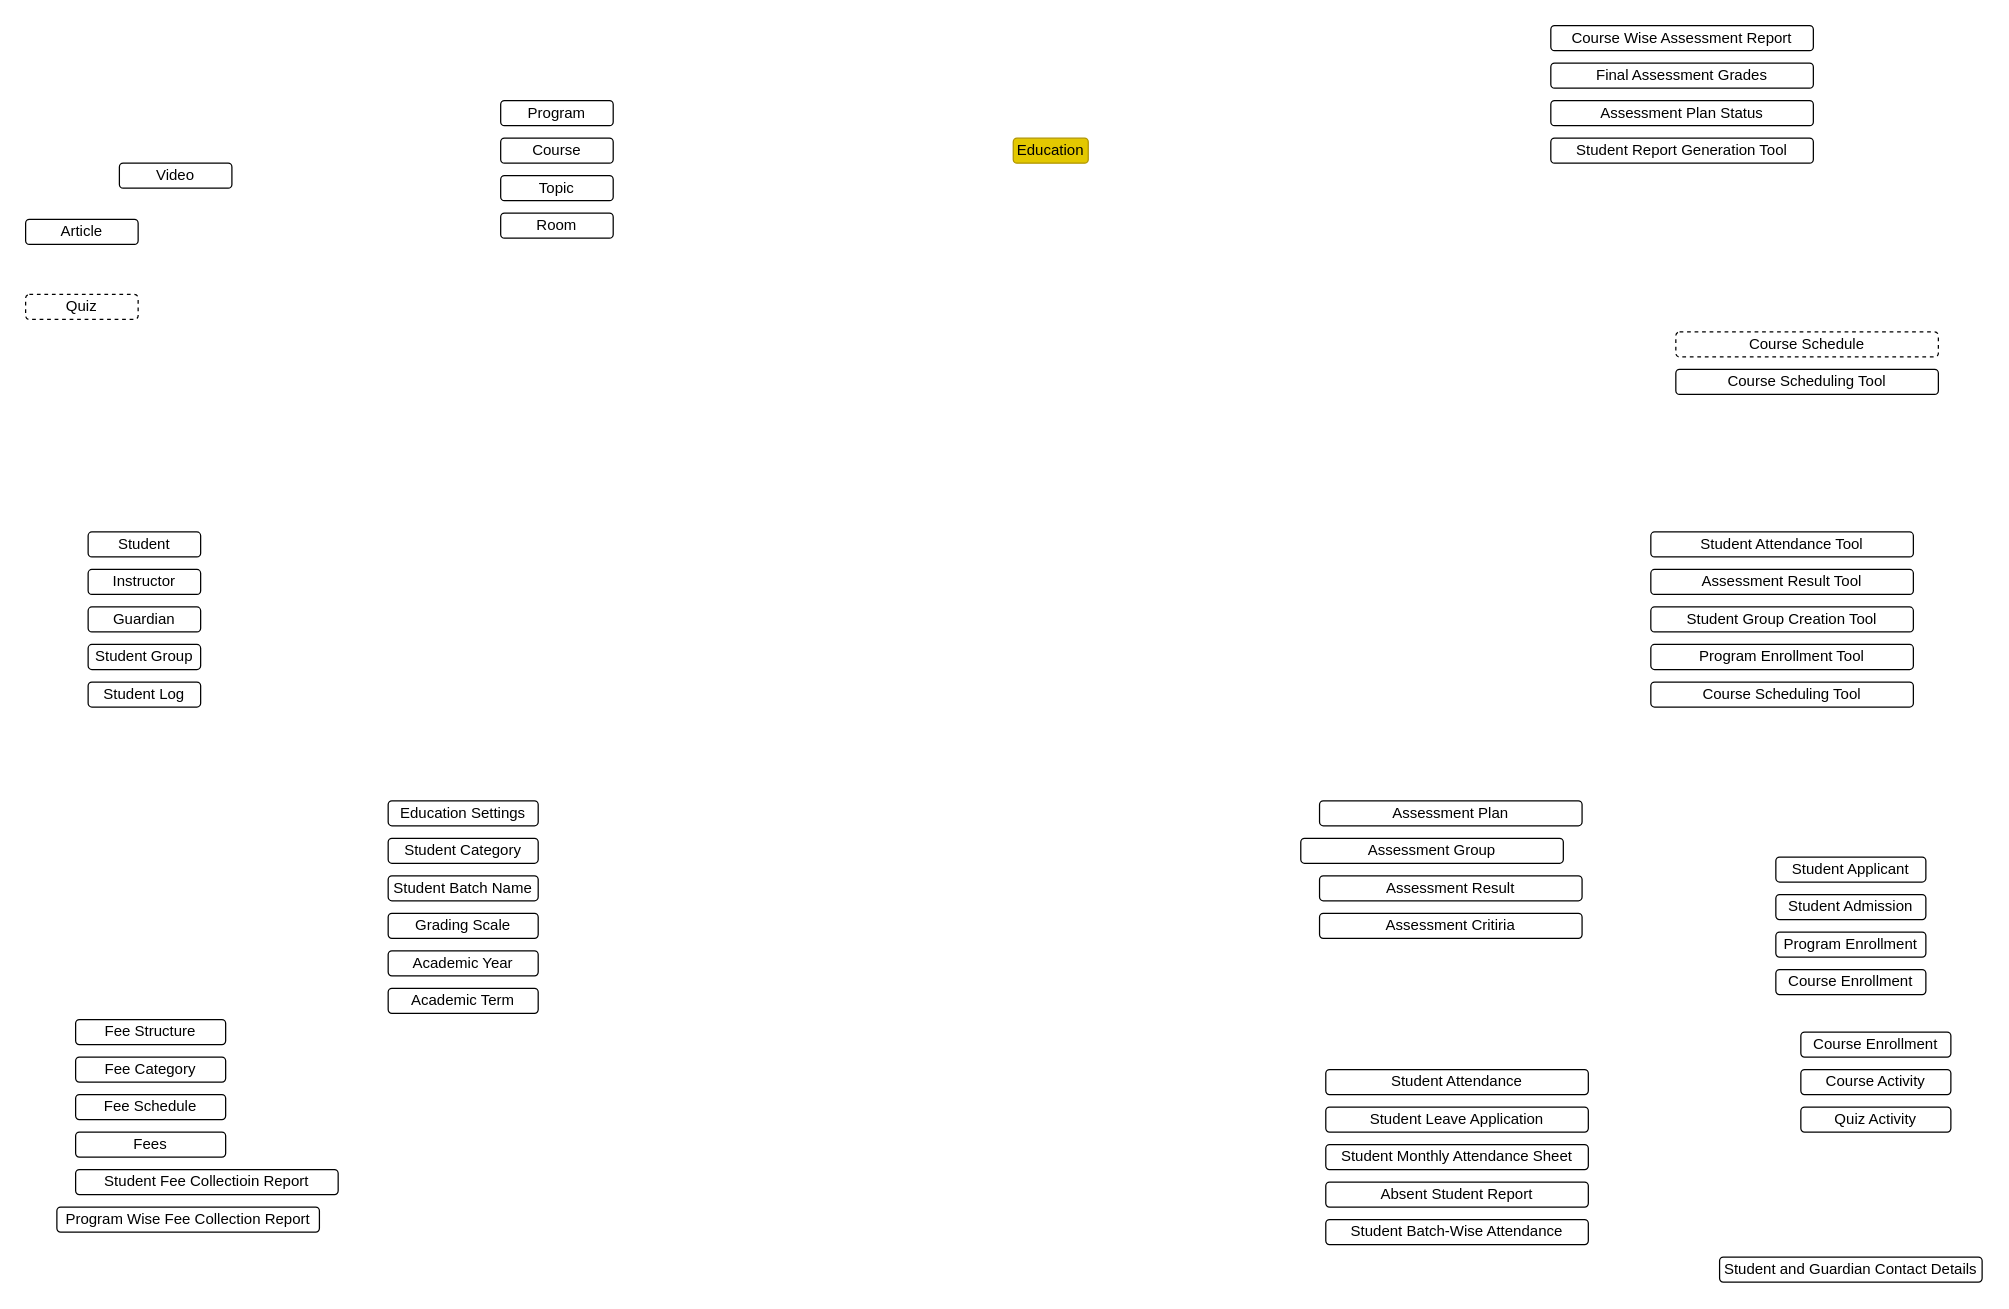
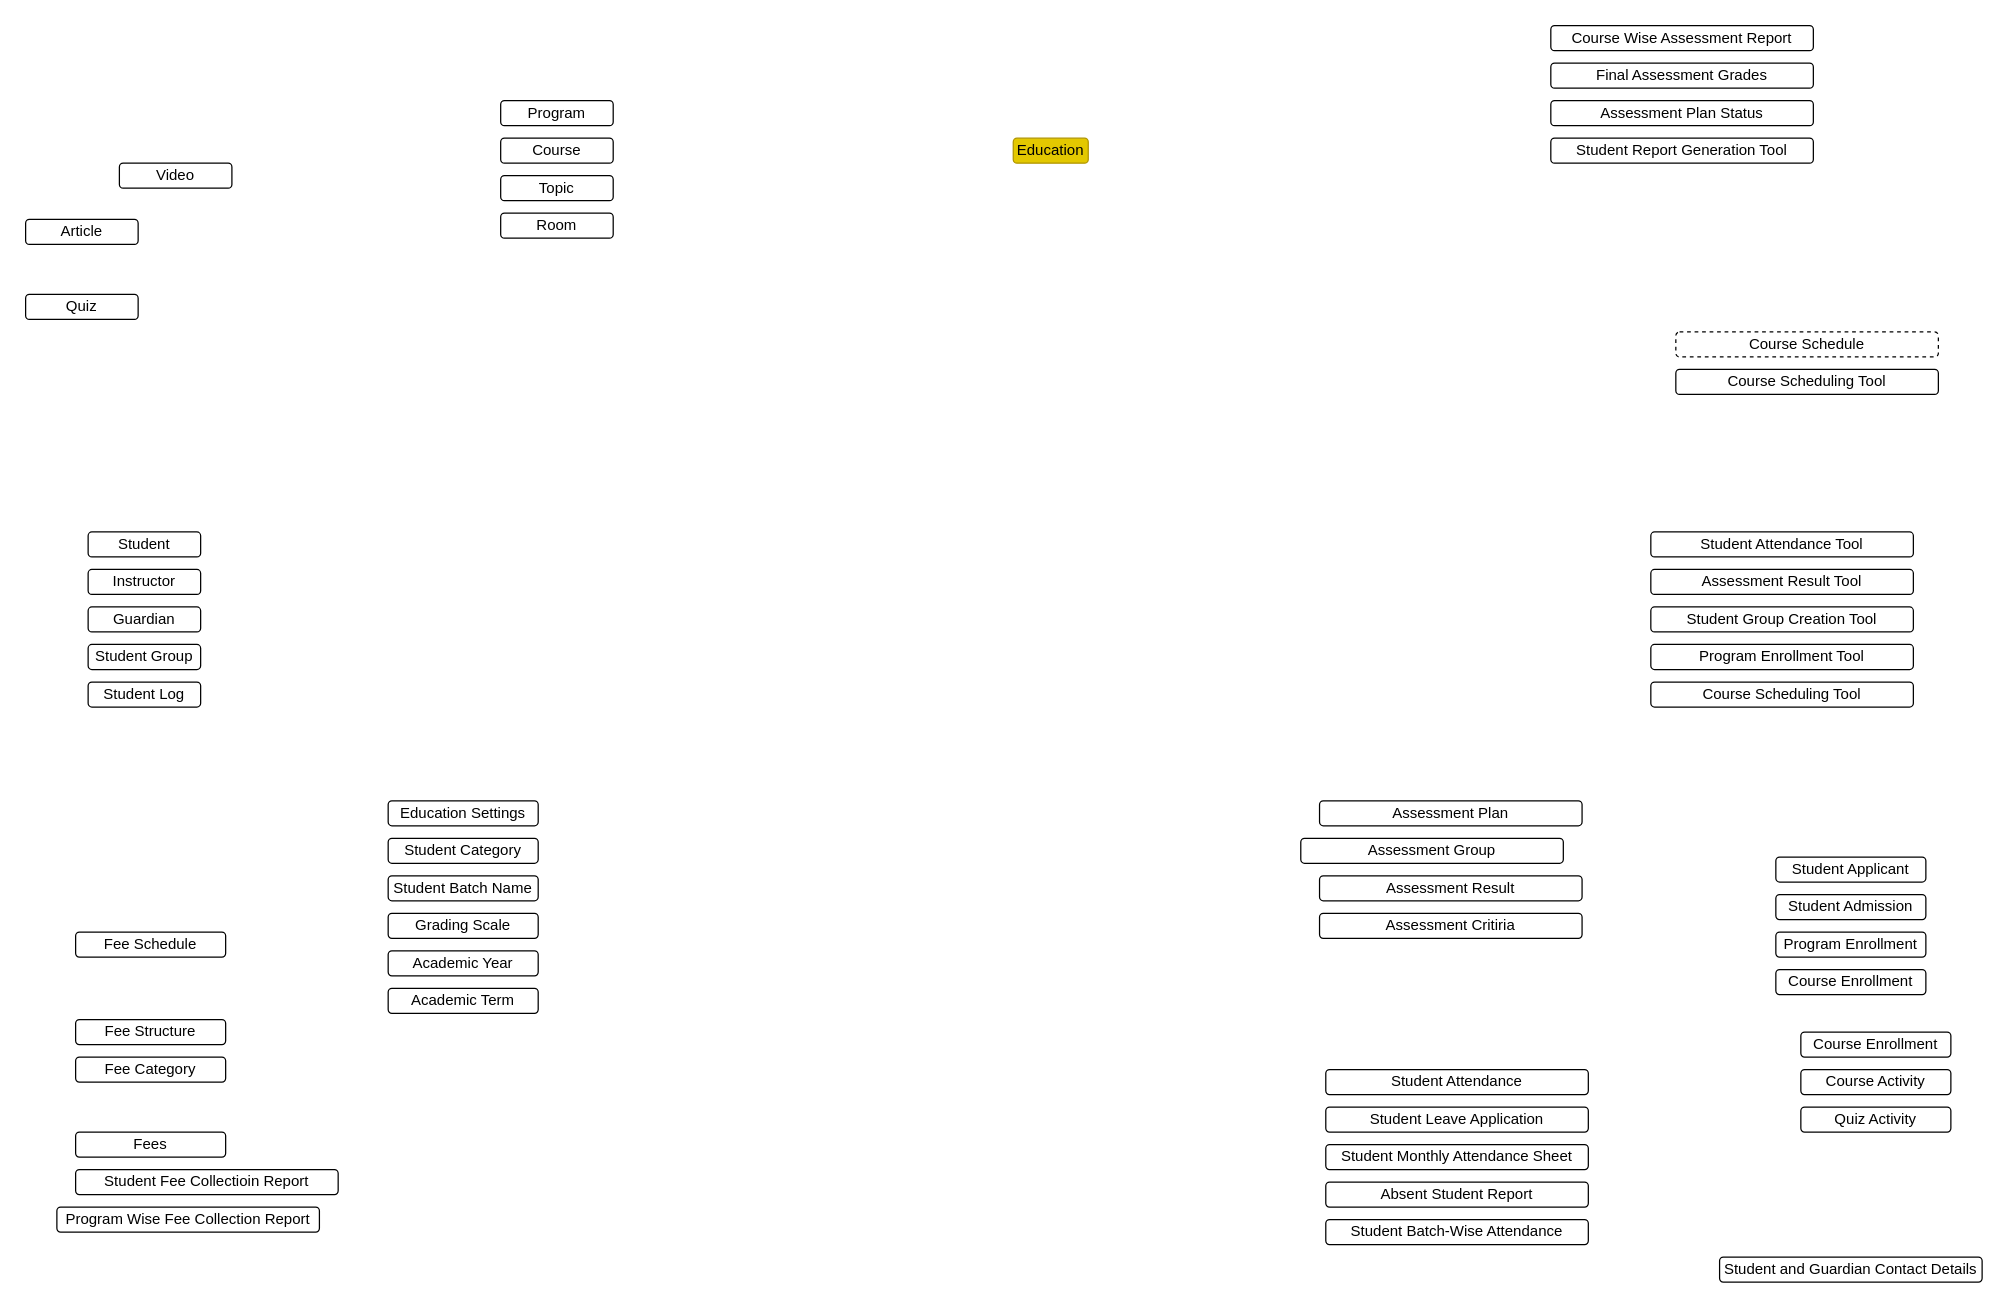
  <mxCell id="0" />
  <mxCell id="1" parent="0" />
  <mxCell id="2" value="Education" style="rounded=1;whiteSpace=wrap;html=1;fillColor=#e3c800;fontColor=#000000;strokeColor=#B09500;" vertex="1" parent="1"><mxGeometry x="810" y="110" width="60" height="20" as="geometry" /></mxCell>
  <mxCell id="3" value="Student" style="rounded=1;whiteSpace=wrap;html=1;" vertex="1" parent="1"><mxGeometry x="70" y="425" width="90" height="20" as="geometry" /></mxCell>
  <mxCell id="4" value="Instructor" style="rounded=1;whiteSpace=wrap;html=1;" vertex="1" parent="1"><mxGeometry x="70" y="455" width="90" height="20" as="geometry" /></mxCell>
  <mxCell id="5" value="Student Group" style="rounded=1;whiteSpace=wrap;html=1;" vertex="1" parent="1"><mxGeometry x="70" y="515" width="90" height="20" as="geometry" /></mxCell>
  <mxCell id="6" value="Guardian" style="rounded=1;whiteSpace=wrap;html=1;" vertex="1" parent="1"><mxGeometry x="70" y="485" width="90" height="20" as="geometry" /></mxCell>
  <mxCell id="7" value="Student Log" style="rounded=1;whiteSpace=wrap;html=1;" vertex="1" parent="1"><mxGeometry x="70" y="545" width="90" height="20" as="geometry" /></mxCell>
  <mxCell id="8" value="Program" style="rounded=1;whiteSpace=wrap;html=1;" vertex="1" parent="1"><mxGeometry x="400" y="80" width="90" height="20" as="geometry" /></mxCell>
  <mxCell id="9" value="Course" style="rounded=1;whiteSpace=wrap;html=1;" vertex="1" parent="1"><mxGeometry x="400" y="110" width="90" height="20" as="geometry" /></mxCell>
  <mxCell id="10" value="Room" style="rounded=1;whiteSpace=wrap;html=1;" vertex="1" parent="1"><mxGeometry x="400" y="170" width="90" height="20" as="geometry" /></mxCell>
  <mxCell id="11" value="Topic" style="rounded=1;whiteSpace=wrap;html=1;" vertex="1" parent="1"><mxGeometry x="400" y="140" width="90" height="20" as="geometry" /></mxCell>
  <mxCell id="12" value="Article" style="rounded=1;whiteSpace=wrap;html=1;" vertex="1" parent="1"><mxGeometry x="20" y="175" width="90" height="20" as="geometry" /></mxCell>
  <mxCell id="13" value="Video" style="rounded=1;whiteSpace=wrap;html=1;" vertex="1" parent="1"><mxGeometry x="95" y="130" width="90" height="20" as="geometry" /></mxCell>
- <mxCell id="14" value="Quiz" style="rounded=1;whiteSpace=wrap;html=1;dashed=1;" vertex="1" parent="1"><mxGeometry x="20" y="235" width="90" height="20" as="geometry" /></mxCell>
+ <mxCell id="14" value="Quiz" style="rounded=1;whiteSpace=wrap;html=1;" vertex="1" parent="1"><mxGeometry x="20" y="235" width="90" height="20" as="geometry" /></mxCell>
  <mxCell id="15" value="Education Settings" style="rounded=1;whiteSpace=wrap;html=1;" vertex="1" parent="1"><mxGeometry x="310" y="640" width="120" height="20" as="geometry" /></mxCell>
  <mxCell id="16" value="Student Category" style="rounded=1;whiteSpace=wrap;html=1;" vertex="1" parent="1"><mxGeometry x="310" y="670" width="120" height="20" as="geometry" /></mxCell>
  <mxCell id="17" value="Student Batch Name" style="rounded=1;whiteSpace=wrap;html=1;" vertex="1" parent="1"><mxGeometry x="310" y="700" width="120" height="20" as="geometry" /></mxCell>
  <mxCell id="18" value="Grading Scale" style="rounded=1;whiteSpace=wrap;html=1;" vertex="1" parent="1"><mxGeometry x="310" y="730" width="120" height="20" as="geometry" /></mxCell>
  <mxCell id="19" value="Academic Year" style="rounded=1;whiteSpace=wrap;html=1;" vertex="1" parent="1"><mxGeometry x="310" y="760" width="120" height="20" as="geometry" /></mxCell>
  <mxCell id="20" value="Academic Term" style="rounded=1;whiteSpace=wrap;html=1;" vertex="1" parent="1"><mxGeometry x="310" y="790" width="120" height="20" as="geometry" /></mxCell>
  <mxCell id="21" value="Fee Structure" style="rounded=1;whiteSpace=wrap;html=1;" vertex="1" parent="1"><mxGeometry x="60" y="815" width="120" height="20" as="geometry" /></mxCell>
  <mxCell id="22" value="Fee Category" style="rounded=1;whiteSpace=wrap;html=1;" vertex="1" parent="1"><mxGeometry x="60" y="845" width="120" height="20" as="geometry" /></mxCell>
- <mxCell id="23" value="Fee Schedule" style="rounded=1;whiteSpace=wrap;html=1;" vertex="1" parent="1"><mxGeometry x="60" y="875" width="120" height="20" as="geometry" /></mxCell>
+ <mxCell id="23" value="Fee Schedule" style="rounded=1;whiteSpace=wrap;html=1;" vertex="1" parent="1"><mxGeometry x="60" y="745" width="120" height="20" as="geometry" /></mxCell>
  <mxCell id="24" value="Fees" style="rounded=1;whiteSpace=wrap;html=1;" vertex="1" parent="1"><mxGeometry x="60" y="905" width="120" height="20" as="geometry" /></mxCell>
  <mxCell id="25" value="Student Fee Collectioin Report" style="rounded=1;whiteSpace=wrap;html=1;" vertex="1" parent="1"><mxGeometry x="60" y="935" width="210" height="20" as="geometry" /></mxCell>
  <mxCell id="26" value="Program Wise Fee Collection Report" style="rounded=1;whiteSpace=wrap;html=1;" vertex="1" parent="1"><mxGeometry x="45" y="965" width="210" height="20" as="geometry" /></mxCell>
  <mxCell id="27" value="Course Enrollment" style="rounded=1;whiteSpace=wrap;html=1;" vertex="1" parent="1"><mxGeometry x="1440" y="825" width="120" height="20" as="geometry" /></mxCell>
  <mxCell id="28" value="Course Activity" style="rounded=1;whiteSpace=wrap;html=1;" vertex="1" parent="1"><mxGeometry x="1440" y="855" width="120" height="20" as="geometry" /></mxCell>
  <mxCell id="29" value="Quiz Activity" style="rounded=1;whiteSpace=wrap;html=1;" vertex="1" parent="1"><mxGeometry x="1440" y="885" width="120" height="20" as="geometry" /></mxCell>
  <mxCell id="30" value="Student Attendance" style="rounded=1;whiteSpace=wrap;html=1;" vertex="1" parent="1"><mxGeometry x="1060" y="855" width="210" height="20" as="geometry" /></mxCell>
  <mxCell id="31" value="Student Leave Application" style="rounded=1;whiteSpace=wrap;html=1;" vertex="1" parent="1"><mxGeometry x="1060" y="885" width="210" height="20" as="geometry" /></mxCell>
  <mxCell id="32" value="Student Monthly Attendance Sheet" style="rounded=1;whiteSpace=wrap;html=1;" vertex="1" parent="1"><mxGeometry x="1060" y="915" width="210" height="20" as="geometry" /></mxCell>
  <mxCell id="33" value="Absent Student Report" style="rounded=1;whiteSpace=wrap;html=1;" vertex="1" parent="1"><mxGeometry x="1060" y="945" width="210" height="20" as="geometry" /></mxCell>
  <mxCell id="34" value="Student Batch-Wise Attendance" style="rounded=1;whiteSpace=wrap;html=1;" vertex="1" parent="1"><mxGeometry x="1060" y="975" width="210" height="20" as="geometry" /></mxCell>
  <mxCell id="35" value="Course Schedule" style="rounded=1;whiteSpace=wrap;html=1;dashed=1;" vertex="1" parent="1"><mxGeometry x="1340" y="265" width="210" height="20" as="geometry" /></mxCell>
  <mxCell id="36" value="Course Scheduling Tool" style="rounded=1;whiteSpace=wrap;html=1;" vertex="1" parent="1"><mxGeometry x="1340" y="295" width="210" height="20" as="geometry" /></mxCell>
  <mxCell id="37" value="Assessment Plan" style="rounded=1;whiteSpace=wrap;html=1;" vertex="1" parent="1"><mxGeometry x="1055" y="640" width="210" height="20" as="geometry" /></mxCell>
  <mxCell id="38" value="Assessment Group" style="rounded=1;whiteSpace=wrap;html=1;" vertex="1" parent="1"><mxGeometry x="1040" y="670" width="210" height="20" as="geometry" /></mxCell>
  <mxCell id="39" value="Assessment Result" style="rounded=1;whiteSpace=wrap;html=1;" vertex="1" parent="1"><mxGeometry x="1055" y="700" width="210" height="20" as="geometry" /></mxCell>
  <mxCell id="40" value="Assessment Critiria" style="rounded=1;whiteSpace=wrap;html=1;" vertex="1" parent="1"><mxGeometry x="1055" y="730" width="210" height="20" as="geometry" /></mxCell>
  <mxCell id="41" value="Course Wise Assessment Report" style="rounded=1;whiteSpace=wrap;html=1;" vertex="1" parent="1"><mxGeometry x="1240" y="20" width="210" height="20" as="geometry" /></mxCell>
  <mxCell id="42" value="Final Assessment Grades" style="rounded=1;whiteSpace=wrap;html=1;" vertex="1" parent="1"><mxGeometry x="1240" y="50" width="210" height="20" as="geometry" /></mxCell>
  <mxCell id="43" value="Assessment Plan Status" style="rounded=1;whiteSpace=wrap;html=1;" vertex="1" parent="1"><mxGeometry x="1240" y="80" width="210" height="20" as="geometry" /></mxCell>
  <mxCell id="44" value="Student Report Generation Tool" style="rounded=1;whiteSpace=wrap;html=1;" vertex="1" parent="1"><mxGeometry x="1240" y="110" width="210" height="20" as="geometry" /></mxCell>
  <mxCell id="45" value="Student Attendance Tool" style="rounded=1;whiteSpace=wrap;html=1;" vertex="1" parent="1"><mxGeometry x="1320" y="425" width="210" height="20" as="geometry" /></mxCell>
  <mxCell id="46" value="Assessment Result Tool" style="rounded=1;whiteSpace=wrap;html=1;" vertex="1" parent="1"><mxGeometry x="1320" y="455" width="210" height="20" as="geometry" /></mxCell>
  <mxCell id="47" value="Student Group Creation Tool" style="rounded=1;whiteSpace=wrap;html=1;" vertex="1" parent="1"><mxGeometry x="1320" y="485" width="210" height="20" as="geometry" /></mxCell>
  <mxCell id="48" value="Program Enrollment Tool" style="rounded=1;whiteSpace=wrap;html=1;" vertex="1" parent="1"><mxGeometry x="1320" y="515" width="210" height="20" as="geometry" /></mxCell>
  <mxCell id="49" value="Course Scheduling Tool" style="rounded=1;whiteSpace=wrap;html=1;" vertex="1" parent="1"><mxGeometry x="1320" y="545" width="210" height="20" as="geometry" /></mxCell>
  <mxCell id="50" value="Student and Guardian Contact Details" style="rounded=1;whiteSpace=wrap;html=1;" vertex="1" parent="1"><mxGeometry x="1375" y="1005" width="210" height="20" as="geometry" /></mxCell>
  <mxCell id="51" value="Student Applicant" style="rounded=1;whiteSpace=wrap;html=1;" vertex="1" parent="1"><mxGeometry x="1420" y="685" width="120" height="20" as="geometry" /></mxCell>
  <mxCell id="52" value="Student Admission" style="rounded=1;whiteSpace=wrap;html=1;" vertex="1" parent="1"><mxGeometry x="1420" y="715" width="120" height="20" as="geometry" /></mxCell>
  <mxCell id="53" value="Program Enrollment" style="rounded=1;whiteSpace=wrap;html=1;" vertex="1" parent="1"><mxGeometry x="1420" y="745" width="120" height="20" as="geometry" /></mxCell>
  <mxCell id="54" value="Course Enrollment" style="rounded=1;whiteSpace=wrap;html=1;" vertex="1" parent="1"><mxGeometry x="1420" y="775" width="120" height="20" as="geometry" /></mxCell>
